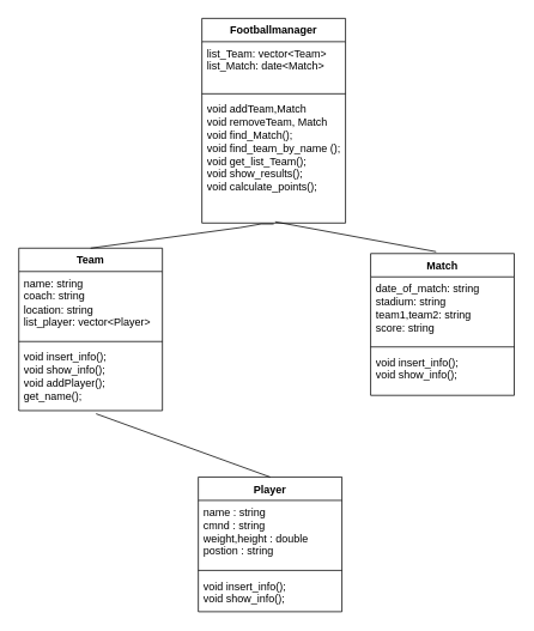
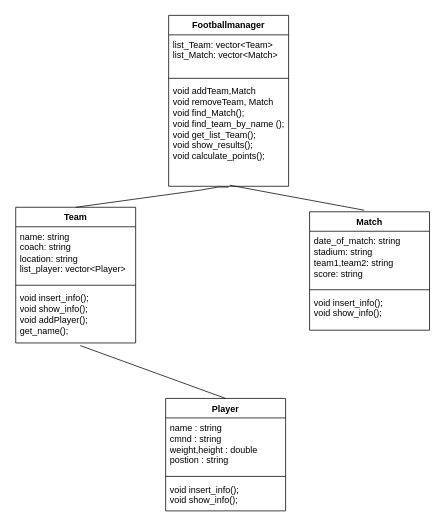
  <mxCell id="0" />
  <mxCell id="1" parent="0" />
  <mxCell id="2" value="Player" style="swimlane;fontStyle=1;align=center;verticalAlign=top;childLayout=stackLayout;horizontal=1;startSize=26;horizontalStack=0;resizeParent=1;resizeParentMax=0;resizeLast=0;collapsible=1;marginBottom=0;whiteSpace=wrap;html=1;" parent="1" vertex="1"><mxGeometry x="220" y="531" width="160" height="150" as="geometry" /></mxCell>
  <mxCell id="3" value="name : string&lt;br&gt;cmnd : string&lt;br&gt;weight,height : double&lt;br&gt;postion : string&amp;nbsp;&lt;br&gt;" style="text;strokeColor=none;fillColor=none;align=left;verticalAlign=top;spacingLeft=4;spacingRight=4;overflow=hidden;rotatable=0;points=[[0,0.5],[1,0.5]];portConstraint=eastwest;whiteSpace=wrap;html=1;" parent="2" vertex="1"><mxGeometry y="26" width="160" height="74" as="geometry" /></mxCell>
  <mxCell id="4" value="" style="line;strokeWidth=1;fillColor=none;align=left;verticalAlign=middle;spacingTop=-1;spacingLeft=3;spacingRight=3;rotatable=0;labelPosition=right;points=[];portConstraint=eastwest;strokeColor=inherit;" parent="2" vertex="1"><mxGeometry y="100" width="160" height="8" as="geometry" /></mxCell>
  <mxCell id="5" value="void insert_info();&lt;br&gt;void show_info();" style="text;strokeColor=none;fillColor=none;align=left;verticalAlign=top;spacingLeft=4;spacingRight=4;overflow=hidden;rotatable=0;points=[[0,0.5],[1,0.5]];portConstraint=eastwest;whiteSpace=wrap;html=1;" parent="2" vertex="1"><mxGeometry y="108" width="160" height="42" as="geometry" /></mxCell>
  <mxCell id="6" value="Match" style="swimlane;fontStyle=1;align=center;verticalAlign=top;childLayout=stackLayout;horizontal=1;startSize=26;horizontalStack=0;resizeParent=1;resizeParentMax=0;resizeLast=0;collapsible=1;marginBottom=0;whiteSpace=wrap;html=1;" parent="1" vertex="1"><mxGeometry x="412" y="282" width="160" height="158" as="geometry" /></mxCell>
  <mxCell id="7" value="date_of_match: string&amp;nbsp;&lt;br&gt;stadium: string&lt;br&gt;team1,team2: string&lt;br&gt;score: string" style="text;strokeColor=none;fillColor=none;align=left;verticalAlign=top;spacingLeft=4;spacingRight=4;overflow=hidden;rotatable=0;points=[[0,0.5],[1,0.5]];portConstraint=eastwest;whiteSpace=wrap;html=1;" parent="6" vertex="1"><mxGeometry y="26" width="160" height="74" as="geometry" /></mxCell>
  <mxCell id="8" value="" style="line;strokeWidth=1;fillColor=none;align=left;verticalAlign=middle;spacingTop=-1;spacingLeft=3;spacingRight=3;rotatable=0;labelPosition=right;points=[];portConstraint=eastwest;strokeColor=inherit;" parent="6" vertex="1"><mxGeometry y="100" width="160" height="8" as="geometry" /></mxCell>
  <mxCell id="9" value="void insert_info();&lt;br&gt;void show_info();" style="text;strokeColor=none;fillColor=none;align=left;verticalAlign=top;spacingLeft=4;spacingRight=4;overflow=hidden;rotatable=0;points=[[0,0.5],[1,0.5]];portConstraint=eastwest;whiteSpace=wrap;html=1;" parent="6" vertex="1"><mxGeometry y="108" width="160" height="50" as="geometry" /></mxCell>
  <mxCell id="10" value="Team" style="swimlane;fontStyle=1;align=center;verticalAlign=top;childLayout=stackLayout;horizontal=1;startSize=26;horizontalStack=0;resizeParent=1;resizeParentMax=0;resizeLast=0;collapsible=1;marginBottom=0;whiteSpace=wrap;html=1;" parent="1" vertex="1"><mxGeometry x="20" y="276" width="160" height="181" as="geometry" /></mxCell>
  <mxCell id="11" value="name: string&amp;nbsp;&lt;br&gt;coach: string&lt;br&gt;location: string&lt;br&gt;list_player: vector&amp;lt;Player&amp;gt;" style="text;strokeColor=none;fillColor=none;align=left;verticalAlign=top;spacingLeft=4;spacingRight=4;overflow=hidden;rotatable=0;points=[[0,0.5],[1,0.5]];portConstraint=eastwest;whiteSpace=wrap;html=1;" parent="10" vertex="1"><mxGeometry y="26" width="160" height="74" as="geometry" /></mxCell>
  <mxCell id="12" value="" style="line;strokeWidth=1;fillColor=none;align=left;verticalAlign=middle;spacingTop=-1;spacingLeft=3;spacingRight=3;rotatable=0;labelPosition=right;points=[];portConstraint=eastwest;strokeColor=inherit;" parent="10" vertex="1"><mxGeometry y="100" width="160" height="8" as="geometry" /></mxCell>
  <mxCell id="13" value="void insert_info();&lt;br&gt;void show_info();&lt;br&gt;void addPlayer();&lt;br&gt;get_name();" style="text;strokeColor=none;fillColor=none;align=left;verticalAlign=top;spacingLeft=4;spacingRight=4;overflow=hidden;rotatable=0;points=[[0,0.5],[1,0.5]];portConstraint=eastwest;whiteSpace=wrap;html=1;" parent="10" vertex="1"><mxGeometry y="108" width="160" height="73" as="geometry" /></mxCell>
  <mxCell id="14" value="Footballmanager" style="swimlane;fontStyle=1;align=center;verticalAlign=top;childLayout=stackLayout;horizontal=1;startSize=26;horizontalStack=0;resizeParent=1;resizeParentMax=0;resizeLast=0;collapsible=1;marginBottom=0;whiteSpace=wrap;html=1;" parent="1" vertex="1"><mxGeometry x="224" y="20" width="160" height="228" as="geometry" /></mxCell>
- <mxCell id="15" value="list_Team: vector&amp;lt;Team&amp;gt;&lt;br&gt;list_Match: date&amp;lt;Match&amp;gt;" style="text;strokeColor=none;fillColor=none;align=left;verticalAlign=top;spacingLeft=4;spacingRight=4;overflow=hidden;rotatable=0;points=[[0,0.5],[1,0.5]];portConstraint=eastwest;whiteSpace=wrap;html=1;" parent="14" vertex="1"><mxGeometry y="26" width="160" height="54" as="geometry" /></mxCell>
+ <mxCell id="15" value="list_Team: vector&amp;lt;Team&amp;gt;&lt;br&gt;list_Match: vector&amp;lt;Match&amp;gt;" style="text;strokeColor=none;fillColor=none;align=left;verticalAlign=top;spacingLeft=4;spacingRight=4;overflow=hidden;rotatable=0;points=[[0,0.5],[1,0.5]];portConstraint=eastwest;whiteSpace=wrap;html=1;" parent="14" vertex="1"><mxGeometry y="26" width="160" height="54" as="geometry" /></mxCell>
  <mxCell id="16" value="" style="line;strokeWidth=1;fillColor=none;align=left;verticalAlign=middle;spacingTop=-1;spacingLeft=3;spacingRight=3;rotatable=0;labelPosition=right;points=[];portConstraint=eastwest;strokeColor=inherit;" parent="14" vertex="1"><mxGeometry y="80" width="160" height="8" as="geometry" /></mxCell>
  <mxCell id="17" value="void addTeam,Match&lt;br&gt;void removeTeam, Match&lt;br&gt;void find_Match();&lt;br&gt;void find_team_by_name ();&lt;br&gt;void get_list_Team();&lt;br&gt;void show_results();&lt;br&gt;void calculate_points();&lt;br&gt;" style="text;strokeColor=none;fillColor=none;align=left;verticalAlign=top;spacingLeft=4;spacingRight=4;overflow=hidden;rotatable=0;points=[[0,0.5],[1,0.5]];portConstraint=eastwest;whiteSpace=wrap;html=1;" parent="14" vertex="1"><mxGeometry y="88" width="160" height="140" as="geometry" /></mxCell>
  <mxCell id="18" value="" style="endArrow=none;html=1;rounded=0;entryX=0.51;entryY=0.99;entryDx=0;entryDy=0;entryPerimeter=0;exitX=0.456;exitY=-0.013;exitDx=0;exitDy=0;exitPerimeter=0;" parent="1" source="6" target="17" edge="1"><mxGeometry width="50" height="50" relative="1" as="geometry"><mxPoint x="479" y="401" as="sourcePoint" /><mxPoint x="539" y="351" as="targetPoint" /><Array as="points" /></mxGeometry></mxCell>
  <mxCell id="19" value="" style="endArrow=none;html=1;rounded=0;exitX=0.5;exitY=0;exitDx=0;exitDy=0;" parent="1" source="10" edge="1"><mxGeometry width="50" height="50" relative="1" as="geometry"><mxPoint x="489" y="401" as="sourcePoint" /><mxPoint x="304" y="249" as="targetPoint" /><Array as="points"><mxPoint x="267" y="253" /><mxPoint x="290" y="249" /></Array></mxGeometry></mxCell>
  <mxCell id="20" value="" style="endArrow=none;html=1;rounded=0;entryX=0.538;entryY=1.048;entryDx=0;entryDy=0;entryPerimeter=0;exitX=0.5;exitY=0;exitDx=0;exitDy=0;" parent="1" source="2" target="13" edge="1"><mxGeometry width="50" height="50" relative="1" as="geometry"><mxPoint x="89" y="511" as="sourcePoint" /><mxPoint x="139" y="461" as="targetPoint" /></mxGeometry></mxCell>
